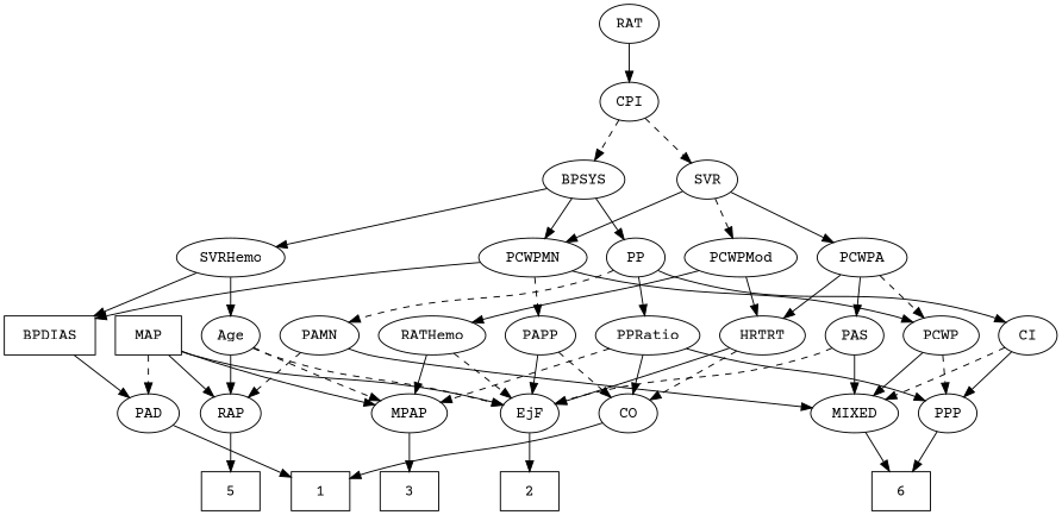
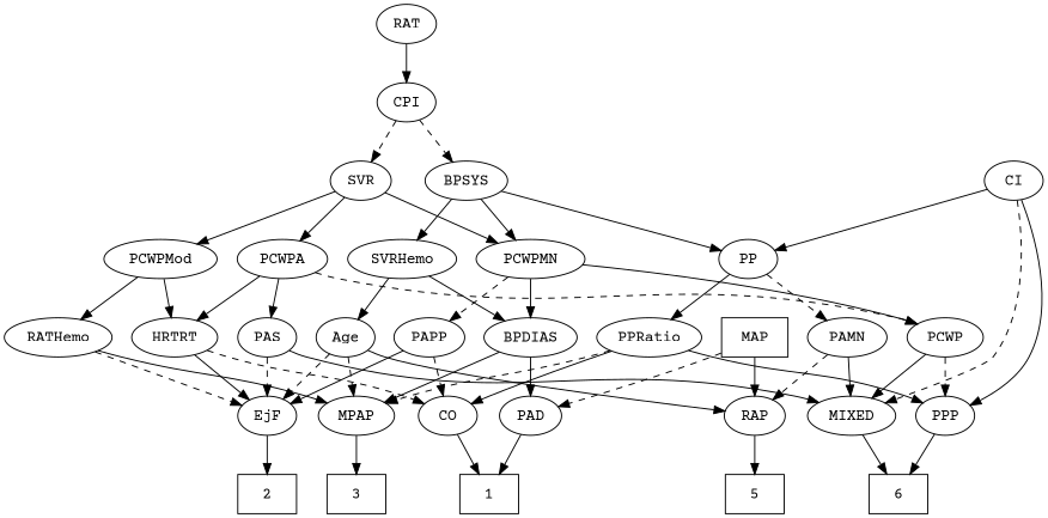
  strict digraph {
    fontname="Courier Prime"
    node [fontname="Courier Prime"]
    edge [fontname="Courier Prime" style=solid]
    1 [height=0.5 shape=box width=0.75]
    2 [height=0.5 shape=box width=0.75]
    3 [height=0.5 shape=box width=0.75]
    n4 [height=0.5 label=6 shape=box width=0.75]
    5 [height=0.5 shape=box width=0.75]
    Age [height=0.5 width=0.75]
    EjF [height=0.5 width=0.75]
    RAP [height=0.5 width=0.77632]
    MPAP [height=0.5 width=0.97491]
    MIXED [height=0.5 width=1.1193]
    BPSYS [height=0.5 width=1.0471]
    PCWPMN [height=0.5 width=1.3902]
    SVRHemo [height=0.5 width=1.3902]
    PP [height=0.5 width=0.75]
    PCWP [height=0.5 width=0.97491]
-   BPDIAS [height=0.5 width=1.1735 shape=box]
+   BPDIAS [height=0.5 width=1.1735]
    PAPP [height=0.5 width=0.88464]
    PAMN [height=0.5 width=1.011]
    PPRatio [height=0.5 width=1.1013]
    CI [height=0.5 width=0.75]
    PPP [height=0.5 width=0.75]
    PAD [height=0.5 width=0.79437]
    CO [height=0.5 width=0.75]
    PAS [height=0.5 width=0.75]
    RATHemo [height=0.5 width=1.3721]
    CPI [height=0.5 width=0.75]
    SVR [height=0.5 width=0.77632]
    PCWPMod [height=0.5 width=1.4443]
    PCWPA [height=0.5 width=1.1555]
    HRTRT [height=0.5 width=1.1013]
    RAT [height=0.5 width=0.75827]
    MAP [height=0.5 shape=box width=0.84854]
    Age -> EjF [style=dashed]
    Age -> RAP
    Age -> MPAP [style=dashed]
    EjF -> 2
    RAP -> 5
    MPAP -> 3
    MIXED -> n4
    BPSYS -> PCWPMN
    BPSYS -> SVRHemo
    BPSYS -> PP
    PCWPMN -> PCWP
    PCWPMN -> BPDIAS
    PCWPMN -> PAPP [style=dashed]
    SVRHemo -> Age
    SVRHemo -> BPDIAS
    PP -> PAMN [style=dashed]
    PP -> PPRatio
-   PP -> CI
+   CI -> PP
    PCWP -> MIXED
    PCWP -> PPP [style=dashed]
-   MAP -> MPAP
+   BPDIAS -> MPAP
    BPDIAS -> PAD
    PAPP -> EjF
    PAPP -> CO [style=dashed]
    PAMN -> RAP [style=dashed]
    PAMN -> MIXED
    PPRatio -> MPAP [style=dashed]
    PPRatio -> PPP
    PPRatio -> CO
    CI -> MIXED [style=dashed]
    CI -> PPP
    PPP -> n4
    PAD -> 1
    CO -> 1
    PAS -> EjF [style=dashed]
    PAS -> MIXED
    RATHemo -> EjF [style=dashed]
    RATHemo -> MPAP
    CPI -> BPSYS [style=dashed]
    CPI -> SVR [style=dashed]
    SVR -> PCWPMN
-   SVR -> PCWPMod [style=dashed]
+   SVR -> PCWPMod
    SVR -> PCWPA
    PCWPMod -> RATHemo
    PCWPMod -> HRTRT
    PCWPA -> PCWP [style=dashed]
    PCWPA -> PAS
    PCWPA -> HRTRT
    HRTRT -> EjF
    HRTRT -> CO [style=dashed]
    RAT -> CPI
-   MAP -> EjF
    MAP -> RAP
    MAP -> PAD [style=dashed]
  }
